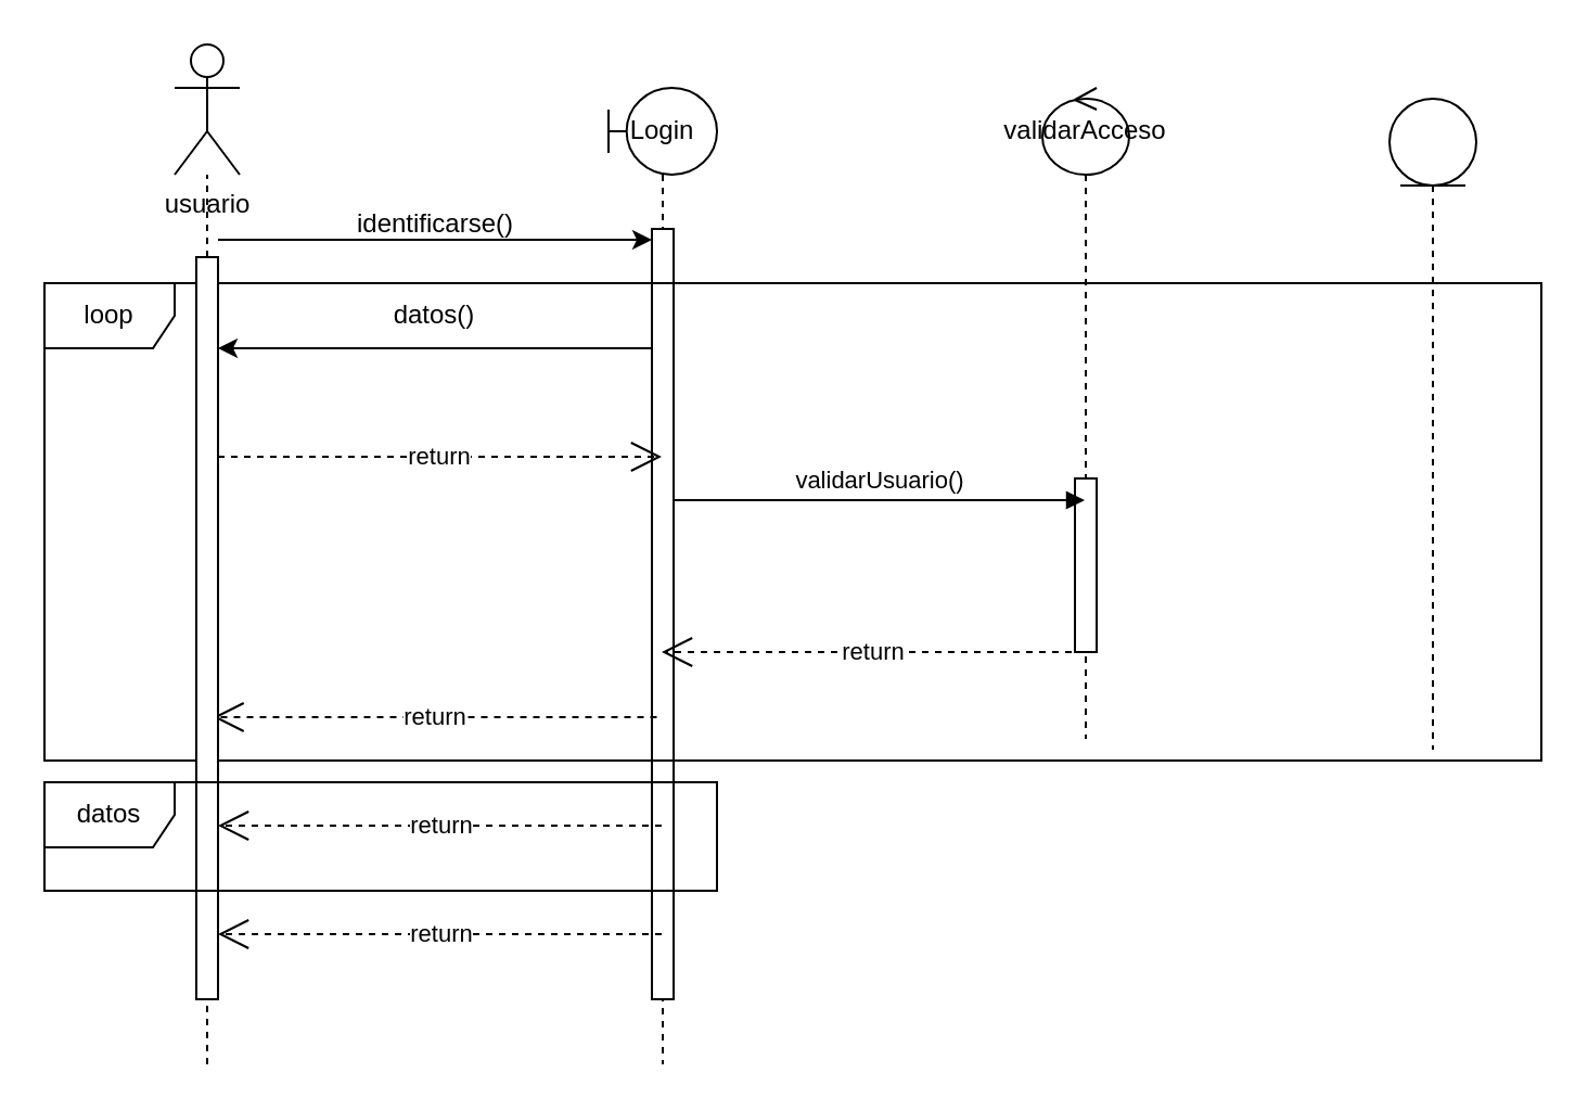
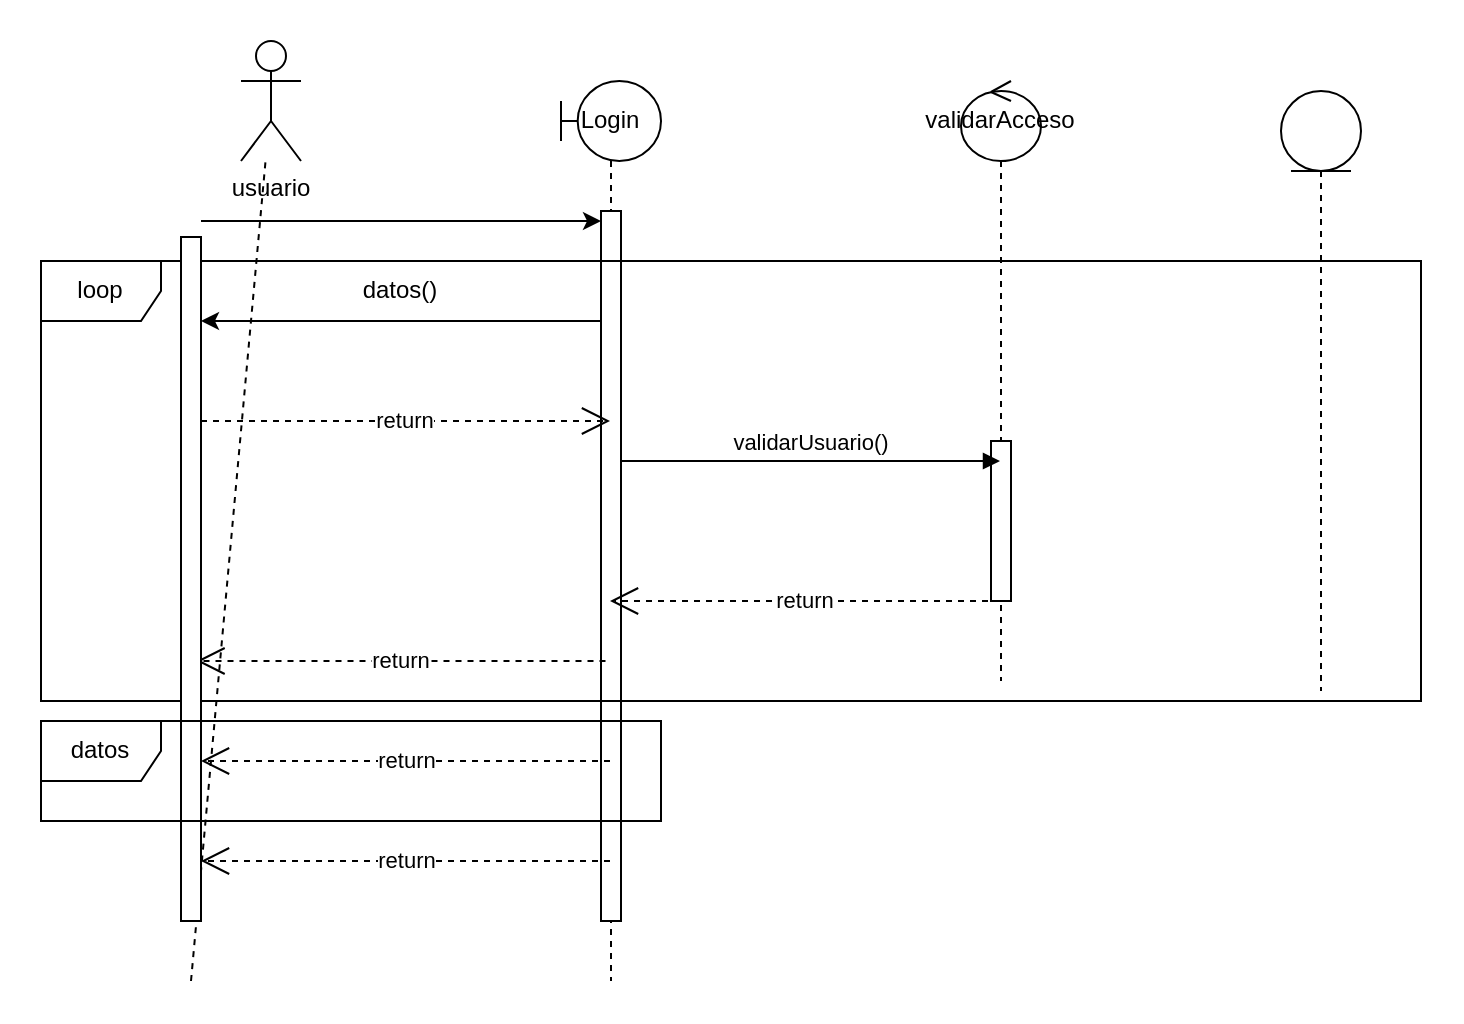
  <mxCell id="0" />
  <mxCell id="1" parent="0" />
  <mxCell id="2" value="Login" style="shape=umlLifeline;perimeter=lifelinePerimeter;whiteSpace=wrap;html=1;container=1;dropTarget=0;collapsible=0;recursiveResize=0;outlineConnect=0;portConstraint=eastwest;newEdgeStyle={&quot;curved&quot;:0,&quot;rounded&quot;:0};participant=umlBoundary;" vertex="1" parent="1"><mxGeometry x="280" y="40" width="50" height="450" as="geometry" /></mxCell>
  <mxCell id="3" value="" style="html=1;points=[[0,0,0,0,5],[0,1,0,0,-5],[1,0,0,0,5],[1,1,0,0,-5]];perimeter=orthogonalPerimeter;outlineConnect=0;targetShapes=umlLifeline;portConstraint=eastwest;newEdgeStyle={&quot;curved&quot;:0,&quot;rounded&quot;:0};" vertex="1" parent="2"><mxGeometry x="20" y="65" width="10" height="355" as="geometry" /></mxCell>
- <mxCell id="4" value="usuario" style="shape=umlActor;verticalLabelPosition=bottom;verticalAlign=top;html=1;outlineConnect=0;" vertex="1" parent="1"><mxGeometry x="80" y="20" width="30" height="60" as="geometry" /></mxCell>
+ <mxCell id="4" value="usuario" style="shape=umlActor;verticalLabelPosition=bottom;verticalAlign=top;html=1;outlineConnect=0;" vertex="1" parent="1"><mxGeometry x="120" y="20" width="30" height="60" as="geometry" /></mxCell>
  <mxCell id="5" value="" style="endArrow=none;dashed=1;html=1;rounded=0;" edge="1" parent="1" target="4"><mxGeometry width="50" height="50" relative="1" as="geometry"><mxPoint x="95" y="490" as="sourcePoint" /><mxPoint x="280" y="210" as="targetPoint" /></mxGeometry></mxCell>
  <mxCell id="6" style="edgeStyle=orthogonalEdgeStyle;rounded=0;orthogonalLoop=1;jettySize=auto;html=1;curved=0;" edge="1" parent="1"><mxGeometry relative="1" as="geometry"><mxPoint x="100" y="110" as="sourcePoint" /><mxPoint x="300" y="110" as="targetPoint" /><Array as="points"><mxPoint x="100" y="110" /><mxPoint x="300" y="110" /></Array></mxGeometry></mxCell>
- <mxCell id="7" value="identificarse()" style="text;html=1;align=center;verticalAlign=middle;resizable=0;points=[];autosize=1;strokeColor=none;fillColor=none;" vertex="1" parent="1"><mxGeometry x="150" y="88" width="100" height="30" as="geometry" /></mxCell>
  <mxCell id="8" style="edgeStyle=orthogonalEdgeStyle;rounded=0;orthogonalLoop=1;jettySize=auto;html=1;curved=0;" edge="1" parent="1"><mxGeometry relative="1" as="geometry"><mxPoint x="300" y="160" as="sourcePoint" /><mxPoint x="100" y="160" as="targetPoint" /><Array as="points"><mxPoint x="300" y="160" /></Array></mxGeometry></mxCell>
  <mxCell id="9" value="datos()" style="text;html=1;strokeColor=none;fillColor=none;align=center;verticalAlign=middle;whiteSpace=wrap;rounded=0;" vertex="1" parent="1"><mxGeometry x="170" y="130" width="60" height="30" as="geometry" /></mxCell>
  <mxCell id="10" value="return" style="endArrow=open;endSize=12;dashed=1;html=1;rounded=0;" edge="1" parent="1" target="2"><mxGeometry width="160" relative="1" as="geometry"><mxPoint x="100" y="210" as="sourcePoint" /><mxPoint x="270" y="210" as="targetPoint" /></mxGeometry></mxCell>
  <mxCell id="11" value="return" style="endArrow=open;endSize=12;dashed=1;html=1;rounded=0;" edge="1" parent="1"><mxGeometry width="160" relative="1" as="geometry"><mxPoint x="302.25" y="330" as="sourcePoint" /><mxPoint x="97.75" y="330" as="targetPoint" /></mxGeometry></mxCell>
  <mxCell id="12" value="validarAcceso" style="shape=umlLifeline;perimeter=lifelinePerimeter;whiteSpace=wrap;html=1;container=1;dropTarget=0;collapsible=0;recursiveResize=0;outlineConnect=0;portConstraint=eastwest;newEdgeStyle={&quot;curved&quot;:0,&quot;rounded&quot;:0};participant=umlControl;" vertex="1" parent="1"><mxGeometry x="480" y="40" width="40" height="300" as="geometry" /></mxCell>
  <mxCell id="13" value="" style="html=1;points=[[0,0,0,0,5],[0,1,0,0,-5],[1,0,0,0,5],[1,1,0,0,-5]];perimeter=orthogonalPerimeter;outlineConnect=0;targetShapes=umlLifeline;portConstraint=eastwest;newEdgeStyle={&quot;curved&quot;:0,&quot;rounded&quot;:0};" vertex="1" parent="12"><mxGeometry x="15" y="180" width="10" height="80" as="geometry" /></mxCell>
  <mxCell id="14" value="validarUsuario()" style="html=1;verticalAlign=bottom;endArrow=block;curved=0;rounded=0;" edge="1" parent="1" target="12"><mxGeometry width="80" relative="1" as="geometry"><mxPoint x="310" y="230" as="sourcePoint" /><mxPoint x="390" y="230" as="targetPoint" /></mxGeometry></mxCell>
  <mxCell id="15" value="return" style="endArrow=open;endSize=12;dashed=1;html=1;rounded=0;" edge="1" parent="1" target="2"><mxGeometry x="0.005" width="160" relative="1" as="geometry"><mxPoint x="499.5" y="300" as="sourcePoint" /><mxPoint x="350" y="300" as="targetPoint" /><mxPoint as="offset" /></mxGeometry></mxCell>
  <mxCell id="16" value="" style="shape=umlLifeline;perimeter=lifelinePerimeter;whiteSpace=wrap;html=1;container=1;dropTarget=0;collapsible=0;recursiveResize=0;outlineConnect=0;portConstraint=eastwest;newEdgeStyle={&quot;curved&quot;:0,&quot;rounded&quot;:0};participant=umlEntity;" vertex="1" parent="1"><mxGeometry x="640" y="45" width="40" height="300" as="geometry" /></mxCell>
  <mxCell id="17" value="loop" style="shape=umlFrame;whiteSpace=wrap;html=1;pointerEvents=0;" vertex="1" parent="1"><mxGeometry x="20" y="130" width="690" height="220" as="geometry" /></mxCell>
  <mxCell id="18" value="" style="html=1;points=[[0,0,0,0,5],[0,1,0,0,-5],[1,0,0,0,5],[1,1,0,0,-5]];perimeter=orthogonalPerimeter;outlineConnect=0;targetShapes=umlLifeline;portConstraint=eastwest;newEdgeStyle={&quot;curved&quot;:0,&quot;rounded&quot;:0};" vertex="1" parent="1"><mxGeometry x="90" y="118" width="10" height="342" as="geometry" /></mxCell>
  <mxCell id="19" value="return" style="endArrow=open;endSize=12;dashed=1;html=1;rounded=0;" edge="1" parent="1"><mxGeometry width="160" relative="1" as="geometry"><mxPoint x="304.5" y="380" as="sourcePoint" /><mxPoint x="100" y="380" as="targetPoint" /></mxGeometry></mxCell>
  <mxCell id="20" value="return" style="endArrow=open;endSize=12;dashed=1;html=1;rounded=0;" edge="1" parent="1"><mxGeometry width="160" relative="1" as="geometry"><mxPoint x="304.5" y="430" as="sourcePoint" /><mxPoint x="100" y="430" as="targetPoint" /></mxGeometry></mxCell>
  <mxCell id="21" value="datos" style="shape=umlFrame;whiteSpace=wrap;html=1;pointerEvents=0;" vertex="1" parent="1"><mxGeometry x="20" y="360" width="310" height="50" as="geometry" /></mxCell>
